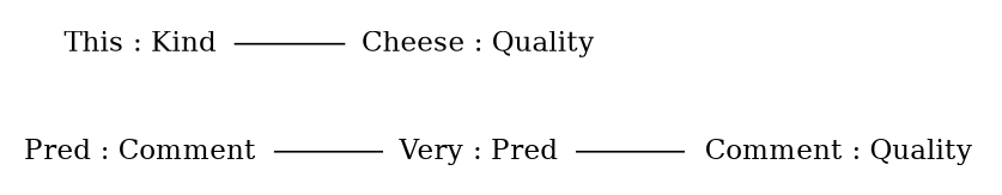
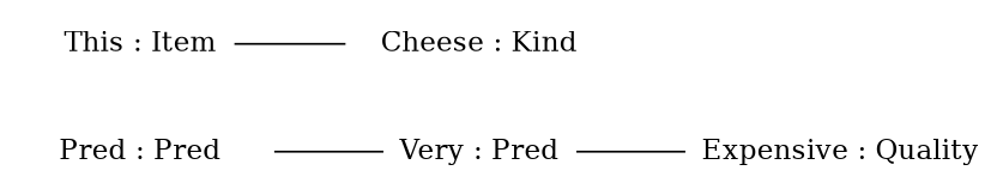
  graph {
    rankdir=LR
    node [shape=plaintext style=solid]
    edge [style=solid]
-   n1 [label="Pred : Comment"]
+   n1 [label="Pred : Pred"]
    n2 [label="Very : Pred"]
-   n3 [label="This : Kind"]
-   n4 [label="Cheese : Quality"]
-   n5 [label="Comment : Quality"]
+   n3 [label="This : Item"]
+   n4 [label="Cheese : Kind"]
+   n5 [label="Expensive : Quality"]
    n1 -- n2
    n2 -- n5
    n3 -- n4
  }
